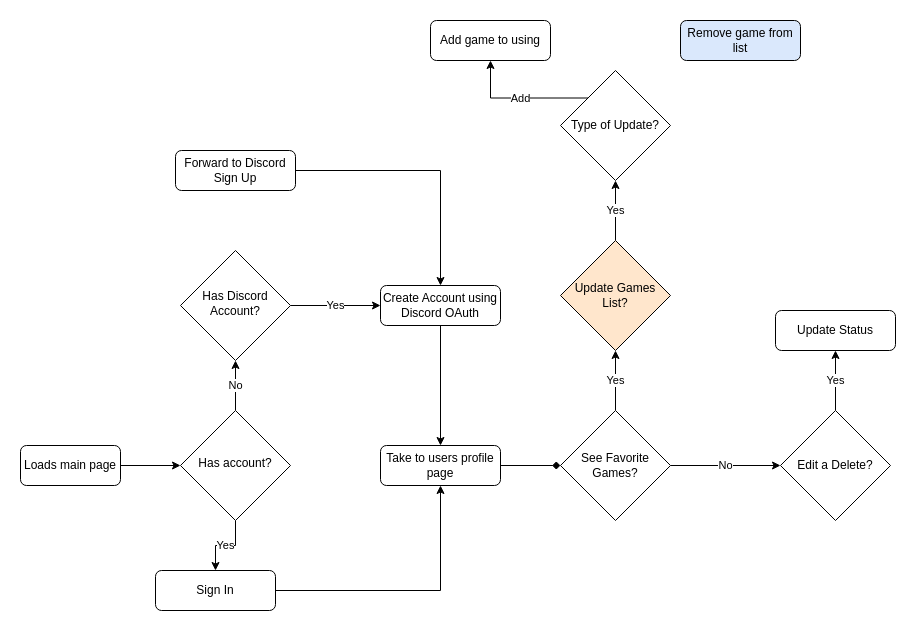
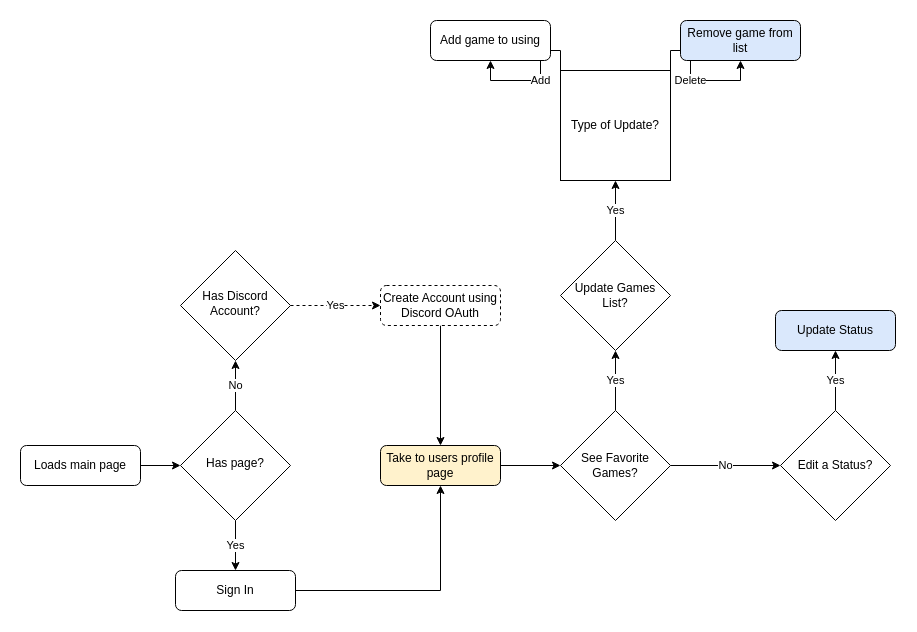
  <mxCell id="0" />
  <mxCell id="1" parent="0" />
  <mxCell id="2" style="edgeStyle=orthogonalEdgeStyle;rounded=0;orthogonalLoop=1;jettySize=auto;html=1;exitX=1;exitY=0.5;exitDx=0;exitDy=0;entryX=0;entryY=0.5;entryDx=0;entryDy=0;" edge="1" parent="1" source="3" target="6"><mxGeometry relative="1" as="geometry" /></mxCell>
- <mxCell id="3" value="Loads main page" style="rounded=1;whiteSpace=wrap;html=1;fontSize=12;glass=0;strokeWidth=1;shadow=0;" parent="1" vertex="1"><mxGeometry x="20" y="445" width="100" height="40" as="geometry" /></mxCell>
+ <mxCell id="3" value="Loads main page" style="rounded=1;whiteSpace=wrap;html=1;fontSize=12;glass=0;strokeWidth=1;shadow=0;" parent="1" vertex="1"><mxGeometry x="20" y="445" width="120" height="40" as="geometry" /></mxCell>
  <mxCell id="4" value="No" style="edgeStyle=orthogonalEdgeStyle;rounded=0;orthogonalLoop=1;jettySize=auto;html=1;" edge="1" parent="1" source="6" target="12"><mxGeometry relative="1" as="geometry" /></mxCell>
  <mxCell id="5" value="Yes" style="edgeStyle=orthogonalEdgeStyle;rounded=0;orthogonalLoop=1;jettySize=auto;html=1;exitX=0.5;exitY=1;exitDx=0;exitDy=0;entryX=0.5;entryY=0;entryDx=0;entryDy=0;" edge="1" parent="1" source="6" target="10"><mxGeometry relative="1" as="geometry" /></mxCell>
- <mxCell id="6" value="Has account?" style="rhombus;whiteSpace=wrap;html=1;shadow=0;fontFamily=Helvetica;fontSize=12;align=center;strokeWidth=1;spacing=6;spacingTop=-4;" parent="1" vertex="1"><mxGeometry x="180" y="410" width="110" height="110" as="geometry" /></mxCell>
+ <mxCell id="6" value="Has page?" style="rhombus;whiteSpace=wrap;html=1;shadow=0;fontFamily=Helvetica;fontSize=12;align=center;strokeWidth=1;spacing=6;spacingTop=-4;" parent="1" vertex="1"><mxGeometry x="180" y="410" width="110" height="110" as="geometry" /></mxCell>
  <mxCell id="7" value="" style="edgeStyle=orthogonalEdgeStyle;rounded=0;orthogonalLoop=1;jettySize=auto;html=1;" edge="1" parent="1" source="8" target="16"><mxGeometry relative="1" as="geometry" /></mxCell>
- <mxCell id="8" value="Create Account using Discord OAuth" style="rounded=1;whiteSpace=wrap;html=1;fontSize=12;glass=0;strokeWidth=1;shadow=0;" parent="1" vertex="1"><mxGeometry x="380" y="285" width="120" height="40" as="geometry" /></mxCell>
+ <mxCell id="8" value="Create Account using Discord OAuth" style="rounded=1;whiteSpace=wrap;html=1;fontSize=12;glass=0;strokeWidth=1;shadow=0;dashed=1;" parent="1" vertex="1"><mxGeometry x="380" y="285" width="120" height="40" as="geometry" /></mxCell>
  <mxCell id="9" style="edgeStyle=orthogonalEdgeStyle;rounded=0;orthogonalLoop=1;jettySize=auto;html=1;exitX=1;exitY=0.5;exitDx=0;exitDy=0;entryX=0.5;entryY=1;entryDx=0;entryDy=0;" edge="1" parent="1" source="10" target="16"><mxGeometry relative="1" as="geometry" /></mxCell>
- <mxCell id="10" value="Sign In" style="rounded=1;whiteSpace=wrap;html=1;" vertex="1" parent="1"><mxGeometry x="155" y="570" width="120" height="40" as="geometry" /></mxCell>
- <mxCell id="11" value="Yes" style="edgeStyle=orthogonalEdgeStyle;rounded=0;orthogonalLoop=1;jettySize=auto;html=1;exitX=1;exitY=0.5;exitDx=0;exitDy=0;entryX=0;entryY=0.5;entryDx=0;entryDy=0;" edge="1" parent="1" source="12" target="8"><mxGeometry relative="1" as="geometry" /></mxCell>
+ <mxCell id="10" value="Sign In" style="rounded=1;whiteSpace=wrap;html=1;" vertex="1" parent="1"><mxGeometry x="175" y="570" width="120" height="40" as="geometry" /></mxCell>
+ <mxCell id="11" value="Yes" style="edgeStyle=orthogonalEdgeStyle;rounded=0;orthogonalLoop=1;jettySize=auto;html=1;exitX=1;exitY=0.5;exitDx=0;exitDy=0;entryX=0;entryY=0.5;entryDx=0;entryDy=0;dashed=1;" edge="1" parent="1" source="12" target="8"><mxGeometry relative="1" as="geometry" /></mxCell>
  <mxCell id="12" value="Has Discord Account?" style="rhombus;whiteSpace=wrap;html=1;shadow=0;strokeWidth=1;spacing=6;spacingTop=-4;" vertex="1" parent="1"><mxGeometry x="180" y="250" width="110" height="110" as="geometry" /></mxCell>
- <mxCell id="13" style="edgeStyle=orthogonalEdgeStyle;rounded=0;orthogonalLoop=1;jettySize=auto;html=1;exitX=1;exitY=0.5;exitDx=0;exitDy=0;entryX=0.5;entryY=0;entryDx=0;entryDy=0;" edge="1" parent="1" source="14" target="8"><mxGeometry relative="1" as="geometry" /></mxCell>
- <mxCell id="14" value="Forward to Discord Sign Up" style="rounded=1;whiteSpace=wrap;html=1;" vertex="1" parent="1"><mxGeometry x="175" y="150" width="120" height="40" as="geometry" /></mxCell>
- <mxCell id="15" style="edgeStyle=orthogonalEdgeStyle;rounded=0;orthogonalLoop=1;jettySize=auto;html=1;exitX=1;exitY=0.5;exitDx=0;exitDy=0;entryX=0;entryY=0.5;entryDx=0;entryDy=0;endArrow=diamond;" edge="1" parent="1" source="16" target="19"><mxGeometry relative="1" as="geometry" /></mxCell>
- <mxCell id="16" value="Take to users profile page" style="whiteSpace=wrap;html=1;rounded=1;glass=0;strokeWidth=1;shadow=0;" vertex="1" parent="1"><mxGeometry x="380" y="445" width="120" height="40" as="geometry" /></mxCell>
+ <mxCell id="15" style="edgeStyle=orthogonalEdgeStyle;rounded=0;orthogonalLoop=1;jettySize=auto;html=1;exitX=1;exitY=0.5;exitDx=0;exitDy=0;entryX=0;entryY=0.5;entryDx=0;entryDy=0;" edge="1" parent="1" source="16" target="19"><mxGeometry relative="1" as="geometry" /></mxCell>
+ <mxCell id="16" value="Take to users profile page" style="whiteSpace=wrap;html=1;rounded=1;glass=0;strokeWidth=1;shadow=0;fillColor=#fff2cc;" vertex="1" parent="1"><mxGeometry x="380" y="445" width="120" height="40" as="geometry" /></mxCell>
  <mxCell id="17" value="Yes" style="edgeStyle=orthogonalEdgeStyle;rounded=0;orthogonalLoop=1;jettySize=auto;html=1;exitX=0.5;exitY=0;exitDx=0;exitDy=0;entryX=0.5;entryY=1;entryDx=0;entryDy=0;" edge="1" parent="1" source="19" target="23"><mxGeometry relative="1" as="geometry"><mxPoint x="615" y="325" as="targetPoint" /></mxGeometry></mxCell>
  <mxCell id="18" value="No" style="edgeStyle=orthogonalEdgeStyle;rounded=0;orthogonalLoop=1;jettySize=auto;html=1;exitX=1;exitY=0.5;exitDx=0;exitDy=0;entryX=0;entryY=0.5;entryDx=0;entryDy=0;" edge="1" parent="1" source="19" target="21"><mxGeometry relative="1" as="geometry" /></mxCell>
  <mxCell id="19" value="See Favorite Games?" style="rhombus;whiteSpace=wrap;html=1;" vertex="1" parent="1"><mxGeometry x="560" y="410" width="110" height="110" as="geometry" /></mxCell>
  <mxCell id="20" value="Yes" style="edgeStyle=orthogonalEdgeStyle;rounded=0;orthogonalLoop=1;jettySize=auto;html=1;exitX=0.5;exitY=0;exitDx=0;exitDy=0;entryX=0.5;entryY=1;entryDx=0;entryDy=0;" edge="1" parent="1" source="21" target="27"><mxGeometry relative="1" as="geometry" /></mxCell>
- <mxCell id="21" value="Edit a Delete?" style="rhombus;whiteSpace=wrap;html=1;" vertex="1" parent="1"><mxGeometry x="780" y="410" width="110" height="110" as="geometry" /></mxCell>
+ <mxCell id="21" value="Edit a Status?" style="rhombus;whiteSpace=wrap;html=1;" vertex="1" parent="1"><mxGeometry x="780" y="410" width="110" height="110" as="geometry" /></mxCell>
  <mxCell id="22" value="Yes" style="edgeStyle=orthogonalEdgeStyle;rounded=0;orthogonalLoop=1;jettySize=auto;html=1;" edge="1" parent="1" source="23" target="26"><mxGeometry relative="1" as="geometry" /></mxCell>
- <mxCell id="23" value="Update Games List?" style="rhombus;whiteSpace=wrap;html=1;fillColor=#ffe6cc;" vertex="1" parent="1"><mxGeometry x="560" y="240" width="110" height="110" as="geometry" /></mxCell>
+ <mxCell id="23" value="Update Games List?" style="rhombus;whiteSpace=wrap;html=1;" vertex="1" parent="1"><mxGeometry x="560" y="240" width="110" height="110" as="geometry" /></mxCell>
+ <mxCell id="24" value="Delete" style="edgeStyle=orthogonalEdgeStyle;rounded=0;orthogonalLoop=1;jettySize=auto;html=1;exitX=1;exitY=0;exitDx=0;exitDy=0;entryX=0.5;entryY=1;entryDx=0;entryDy=0;" edge="1" parent="1" source="26" target="29"><mxGeometry relative="1" as="geometry" /></mxCell>
  <mxCell id="25" value="Add" style="edgeStyle=orthogonalEdgeStyle;rounded=0;orthogonalLoop=1;jettySize=auto;html=1;exitX=0;exitY=0;exitDx=0;exitDy=0;entryX=0.5;entryY=1;entryDx=0;entryDy=0;" edge="1" parent="1" source="26" target="28"><mxGeometry relative="1" as="geometry" /></mxCell>
- <mxCell id="26" value="Type of Update?" style="rhombus;whiteSpace=wrap;html=1;" vertex="1" parent="1"><mxGeometry x="560" y="70" width="110" height="110" as="geometry" /></mxCell>
- <mxCell id="27" value="Update Status" style="rounded=1;whiteSpace=wrap;html=1;" vertex="1" parent="1"><mxGeometry x="775" y="310" width="120" height="40" as="geometry" /></mxCell>
+ <mxCell id="26" value="Type of Update?" style="whiteSpace=wrap;html=1;rounded=0;" vertex="1" parent="1"><mxGeometry x="560" y="70" width="110" height="110" as="geometry" /></mxCell>
+ <mxCell id="27" value="Update Status" style="rounded=1;whiteSpace=wrap;html=1;fillColor=#dae8fc;" vertex="1" parent="1"><mxGeometry x="775" y="310" width="120" height="40" as="geometry" /></mxCell>
  <mxCell id="28" value="Add game to using" style="rounded=1;whiteSpace=wrap;html=1;" vertex="1" parent="1"><mxGeometry x="430" y="20" width="120" height="40" as="geometry" /></mxCell>
  <mxCell id="29" value="Remove game from list" style="rounded=1;whiteSpace=wrap;html=1;fillColor=#dae8fc;" vertex="1" parent="1"><mxGeometry x="680" y="20" width="120" height="40" as="geometry" /></mxCell>
